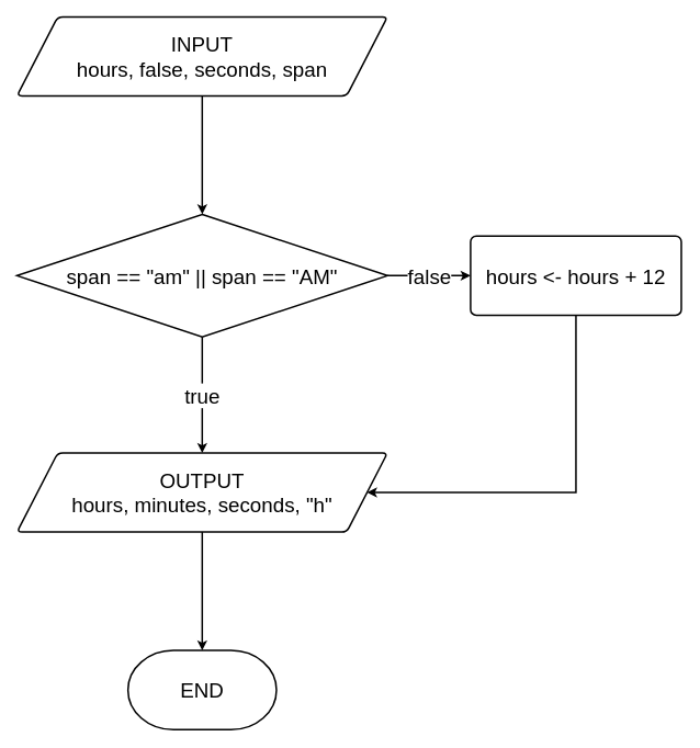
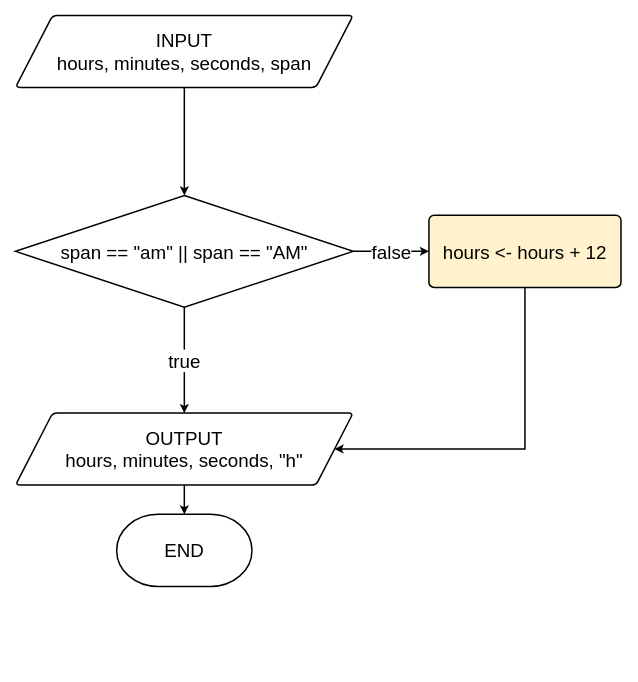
  <mxCell id="0" />
  <mxCell id="1" parent="0" />
- <mxCell id="2" value="&lt;font style=&quot;font-size: 25px&quot;&gt;INPUT&lt;br&gt;hours,&amp;nbsp;false, seconds, span&lt;br&gt;&lt;/font&gt;" style="shape=parallelogram;html=1;strokeWidth=2;perimeter=parallelogramPerimeter;whiteSpace=wrap;rounded=1;arcSize=12;size=0.11;" parent="1" vertex="1"><mxGeometry x="20" y="20" width="450" height="96" as="geometry" /></mxCell>
+ <mxCell id="2" value="&lt;font style=&quot;font-size: 25px&quot;&gt;INPUT&lt;br&gt;hours,&amp;nbsp;minutes, seconds, span&lt;br&gt;&lt;/font&gt;" style="shape=parallelogram;html=1;strokeWidth=2;perimeter=parallelogramPerimeter;whiteSpace=wrap;rounded=1;arcSize=12;size=0.11;" parent="1" vertex="1"><mxGeometry x="20" y="20" width="450" height="96" as="geometry" /></mxCell>
  <mxCell id="3" value="" style="edgeStyle=orthogonalEdgeStyle;rounded=0;orthogonalLoop=1;jettySize=auto;html=1;strokeWidth=2;entryX=0.5;entryY=0;entryDx=0;entryDy=0;entryPerimeter=0;" parent="1" source="2" target="6" edge="1"><mxGeometry relative="1" as="geometry"><mxPoint x="245.084" y="216.685" as="targetPoint" /></mxGeometry></mxCell>
- <mxCell id="4" value="&lt;font style=&quot;font-size: 25px&quot;&gt;hours &amp;lt;- hours + 12&lt;br&gt;&lt;/font&gt;" style="rounded=1;whiteSpace=wrap;html=1;absoluteArcSize=1;arcSize=14;strokeWidth=2;" parent="1" vertex="1"><mxGeometry x="571.001" y="286.4" width="256" height="96.2" as="geometry" /></mxCell>
+ <mxCell id="4" value="&lt;font style=&quot;font-size: 25px&quot;&gt;hours &amp;lt;- hours + 12&lt;br&gt;&lt;/font&gt;" style="rounded=1;whiteSpace=wrap;html=1;absoluteArcSize=1;arcSize=14;strokeWidth=2;fillColor=#fff2cc;" parent="1" vertex="1"><mxGeometry x="571.001" y="286.4" width="256" height="96.2" as="geometry" /></mxCell>
  <mxCell id="5" value="&lt;font style=&quot;font-size: 25px&quot;&gt;false&lt;/font&gt;" style="edgeStyle=orthogonalEdgeStyle;rounded=0;orthogonalLoop=1;jettySize=auto;html=1;strokeWidth=2;" edge="1" parent="1" source="6" target="4"><mxGeometry relative="1" as="geometry" /></mxCell>
  <mxCell id="6" value="&lt;font style=&quot;font-size: 25px&quot;&gt;span == &quot;am&quot; || span == &quot;AM&quot;&lt;/font&gt;" style="strokeWidth=2;html=1;shape=mxgraph.flowchart.decision;whiteSpace=wrap;" vertex="1" parent="1"><mxGeometry x="20" y="260" width="450" height="149" as="geometry" /></mxCell>
  <mxCell id="7" style="edgeStyle=orthogonalEdgeStyle;rounded=0;orthogonalLoop=1;jettySize=auto;html=1;strokeWidth=2;" edge="1" parent="1" source="8" target="11"><mxGeometry relative="1" as="geometry" /></mxCell>
  <mxCell id="8" value="&lt;font style=&quot;font-size: 25px&quot;&gt;OUTPUT&lt;br&gt;hours, minutes, seconds, &quot;h&quot;&lt;br&gt;&lt;/font&gt;" style="shape=parallelogram;html=1;strokeWidth=2;perimeter=parallelogramPerimeter;whiteSpace=wrap;rounded=1;arcSize=12;size=0.11;" vertex="1" parent="1"><mxGeometry x="20" y="550" width="450" height="96" as="geometry" /></mxCell>
  <mxCell id="9" style="edgeStyle=orthogonalEdgeStyle;rounded=0;orthogonalLoop=1;jettySize=auto;html=1;entryX=1;entryY=0.5;entryDx=0;entryDy=0;strokeWidth=2;" edge="1" parent="1" source="4" target="8"><mxGeometry relative="1" as="geometry"><Array as="points"><mxPoint x="699" y="598" /></Array></mxGeometry></mxCell>
  <mxCell id="10" value="&lt;font style=&quot;font-size: 25px&quot;&gt;true&lt;/font&gt;" style="edgeStyle=orthogonalEdgeStyle;rounded=0;orthogonalLoop=1;jettySize=auto;html=1;strokeWidth=2;" edge="1" parent="1" source="6" target="8"><mxGeometry relative="1" as="geometry" /></mxCell>
- <mxCell id="11" value="&lt;font style=&quot;font-size: 25px&quot;&gt;END&lt;/font&gt;" style="strokeWidth=2;html=1;shape=mxgraph.flowchart.terminator;whiteSpace=wrap;" vertex="1" parent="1"><mxGeometry x="154.815" y="790" width="180.368" height="96.196" as="geometry" /></mxCell>
+ <mxCell id="11" value="&lt;font style=&quot;font-size: 25px&quot;&gt;END&lt;/font&gt;" style="strokeWidth=2;html=1;shape=mxgraph.flowchart.terminator;whiteSpace=wrap;" vertex="1" parent="1"><mxGeometry x="154.815" y="685" width="180.368" height="96.196" as="geometry" /></mxCell>
